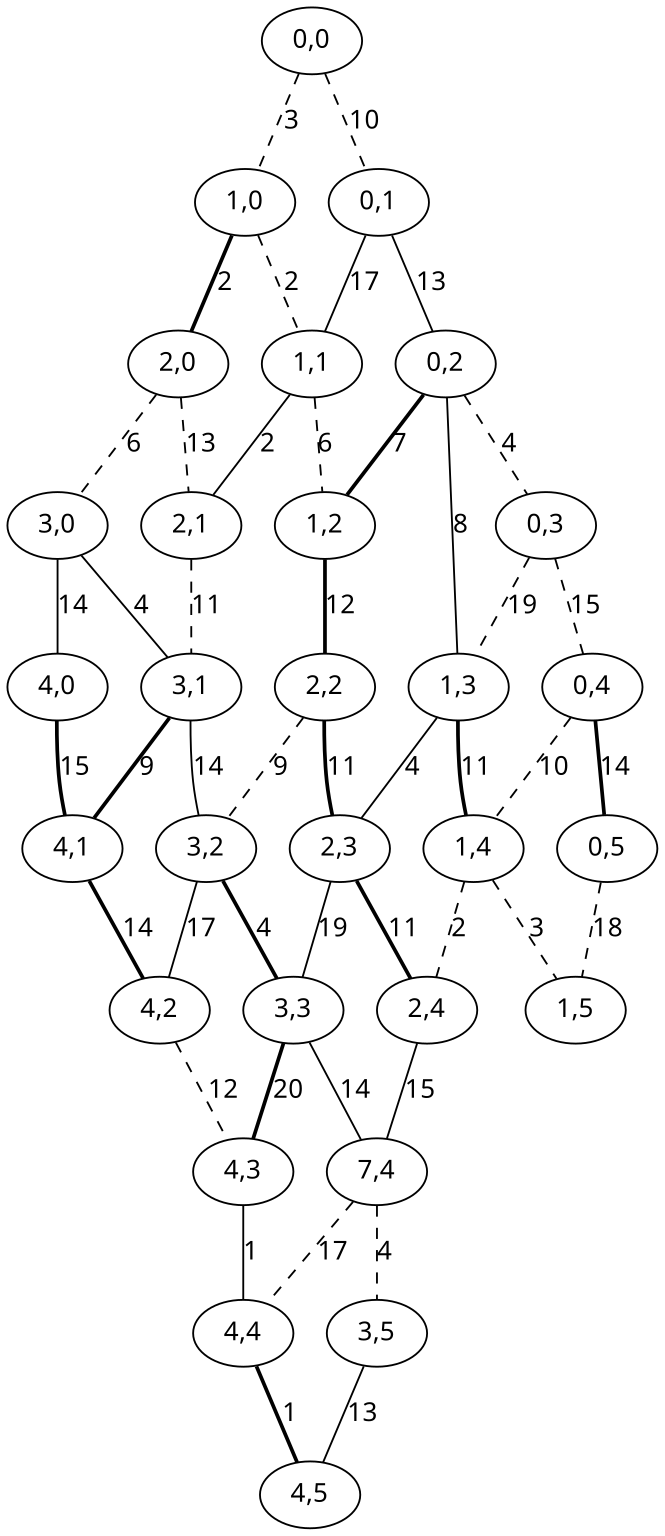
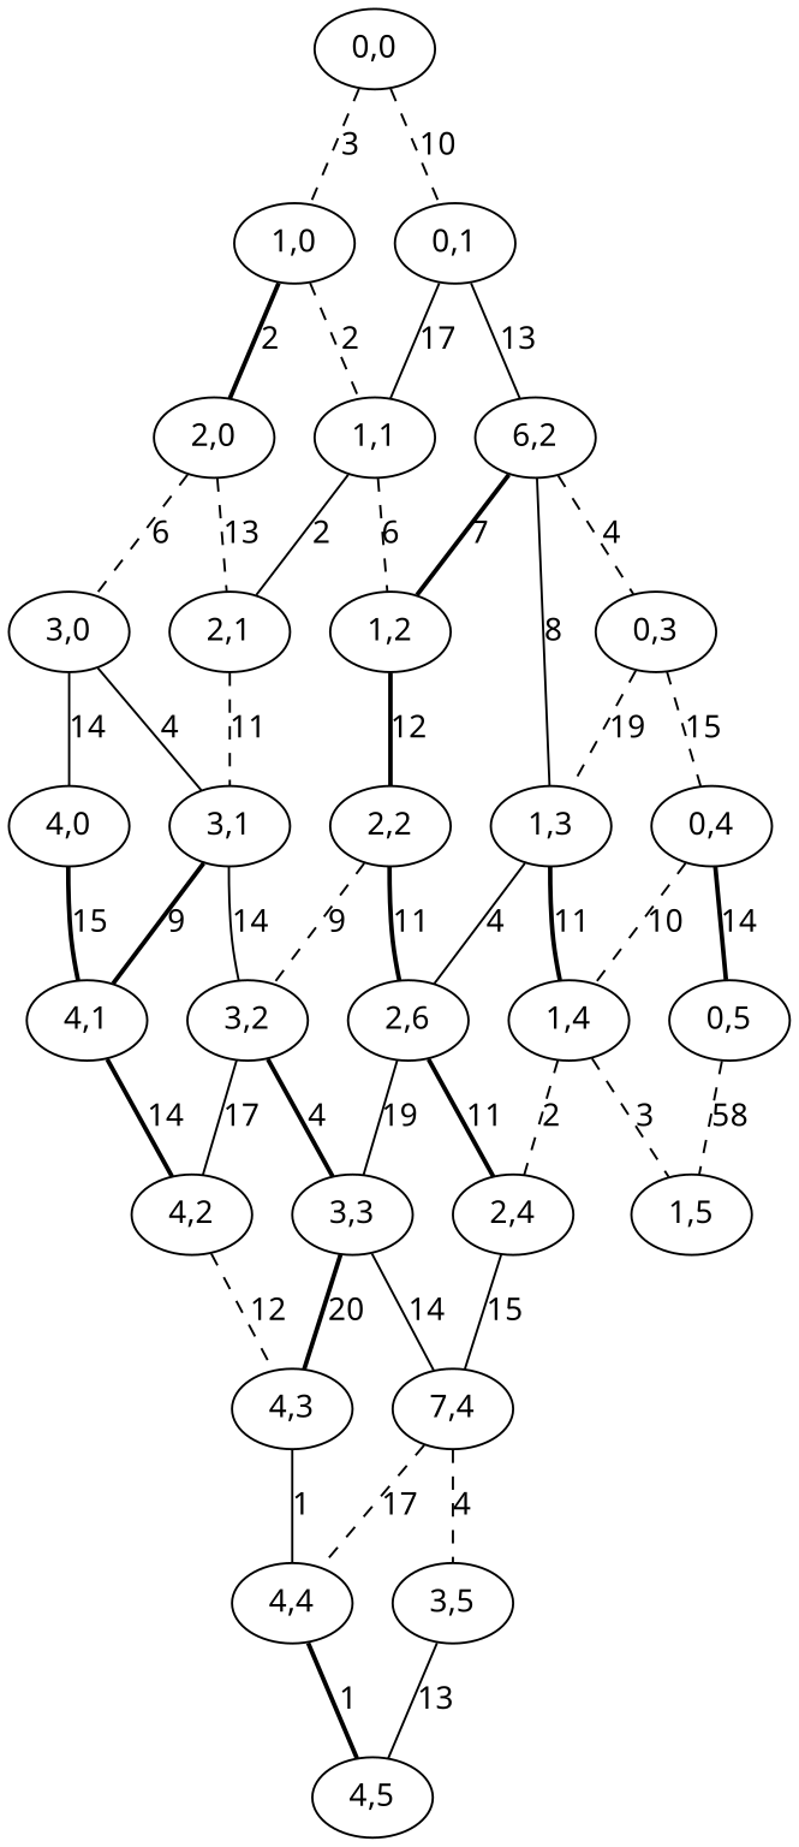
  graph {
    fontname="Noto Sans"
    node [fontname="Noto Sans"]
    edge [fontname="Noto Sans" style=dashed]
    "0,0"
    "1,0"
    "0,1"
    "1,1"
    "2,0"
-   "0,2"
+   "0,2" [label="6,2"]
    "1,2"
    "2,1"
    "3,0"
    "0,3"
    "1,3"
    "2,2"
    "3,1"
    "0,4"
    "1,4"
-   "2,3"
+   "2,3" [label="2,6"]
    "3,2"
    "0,5"
    "1,5"
    "2,4"
    "3,3"
    n22 [label="7,4"]
    "4,0"
    "4,1"
    "4,2"
    "4,3"
    "3,5"
    "4,4"
    "4,5"
    "0,0" -- "1,0" [label=3]
    "0,0" -- "0,1" [label=10]
    "1,0" -- "1,1" [label=2]
    "1,0" -- "2,0" [label=2 style=bold]
    "0,1" -- "1,1" [label=17 style=solid]
    "0,1" -- "0,2" [label=13 style=solid]
    "1,1" -- "1,2" [label=6]
    "1,1" -- "2,1" [label=2 style=solid]
    "2,0" -- "2,1" [label=13]
    "2,0" -- "3,0" [label=6]
    "0,2" -- "1,2" [label=7 style=bold]
    "0,2" -- "0,3" [label=4]
    "0,2" -- "1,3" [label=8 style=solid]
    "1,2" -- "2,2" [label=12 style=bold]
    "2,1" -- "3,1" [label=11]
    "3,0" -- "3,1" [label=4 style=solid]
    "3,0" -- "4,0" [label=14 style=solid]
    "0,3" -- "1,3" [label=19]
    "0,3" -- "0,4" [label=15]
    "1,3" -- "1,4" [label=11 style=bold]
    "1,3" -- "2,3" [label=4 style=solid]
    "2,2" -- "2,3" [label=11 style=bold]
    "2,2" -- "3,2" [label=9]
    "3,1" -- "3,2" [label=14 style=solid]
    "3,1" -- "4,1" [label=9 style=bold]
    "0,4" -- "1,4" [label=10]
    "0,4" -- "0,5" [label=14 style=bold]
    "1,4" -- "1,5" [label=3]
    "1,4" -- "2,4" [label=2]
    "2,3" -- "2,4" [label=11 style=bold]
    "2,3" -- "3,3" [label=19 style=solid]
    "3,2" -- "3,3" [label=4 style=bold]
    "3,2" -- "4,2" [label=17 style=solid]
-   "0,5" -- "1,5" [label=18]
+   "0,5" -- "1,5" [label=58]
    "2,4" -- n22 [label=15 style=solid]
    "3,3" -- n22 [label=14 style=solid]
    "3,3" -- "4,3" [label=20 style=bold]
    n22 -- "3,5" [label=4]
    n22 -- "4,4" [label=17]
    "4,0" -- "4,1" [label=15 style=bold]
    "4,1" -- "4,2" [label=14 style=bold]
    "4,2" -- "4,3" [label=12]
    "4,3" -- "4,4" [label=1 style=solid]
    "3,5" -- "4,5" [label=13 style=solid]
    "4,4" -- "4,5" [label=1 style=bold]
  }
